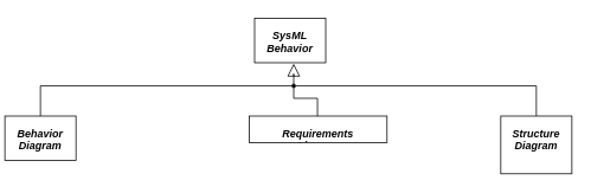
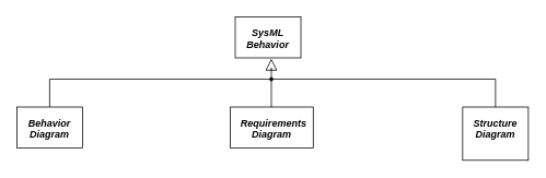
  <mxCell id="0" />
  <mxCell id="1" parent="0" />
  <mxCell id="2" value="&lt;p style=&quot;margin: 13px&quot;&gt;&lt;b&gt;&lt;i&gt;SysML Behavior&lt;/i&gt;&lt;/b&gt;&lt;/p&gt;" style="shape=rect;html=1;overflow=fill;whiteSpace=wrap;align=center;" parent="1" vertex="1"><mxGeometry x="286" y="20" width="80" height="50" as="geometry" /></mxCell>
- <mxCell id="3" value="&lt;p style=&quot;margin: 13px&quot;&gt;&lt;b&gt;&lt;i&gt;Behavior Diagram&lt;/i&gt;&lt;/b&gt;&lt;/p&gt;" style="shape=rect;html=1;overflow=fill;whiteSpace=wrap;align=center;" parent="1" vertex="1"><mxGeometry x="5" y="130" width="80" height="50" as="geometry" /></mxCell>
- <mxCell id="4" value="&lt;p style=&quot;margin: 13px&quot;&gt;&lt;b&gt;&lt;i&gt;Requirements Diagram&lt;/i&gt;&lt;/b&gt;&lt;/p&gt;" style="shape=rect;html=1;overflow=fill;whiteSpace=wrap;align=center;" parent="1" vertex="1"><mxGeometry x="280" y="130" width="155" height="30" as="geometry" /></mxCell>
+ <mxCell id="3" value="&lt;p style=&quot;margin: 13px&quot;&gt;&lt;b&gt;&lt;i&gt;Behavior Diagram&lt;/i&gt;&lt;/b&gt;&lt;/p&gt;" style="shape=rect;html=1;overflow=fill;whiteSpace=wrap;align=center;" parent="1" vertex="1"><mxGeometry x="20" y="130" width="80" height="50" as="geometry" /></mxCell>
+ <mxCell id="4" value="&lt;p style=&quot;margin: 13px&quot;&gt;&lt;b&gt;&lt;i&gt;Requirements Diagram&lt;/i&gt;&lt;/b&gt;&lt;/p&gt;" style="shape=rect;html=1;overflow=fill;whiteSpace=wrap;align=center;" parent="1" vertex="1"><mxGeometry x="280" y="130" width="101" height="50" as="geometry" /></mxCell>
  <mxCell id="5" value="&lt;p style=&quot;margin: 13px&quot;&gt;&lt;b&gt;&lt;i&gt;Structure Diagram&lt;/i&gt;&lt;/b&gt;&lt;/p&gt;" style="shape=rect;html=1;overflow=fill;whiteSpace=wrap;align=center;" parent="1" vertex="1"><mxGeometry x="563" y="130" width="80" height="65" as="geometry" /></mxCell>
  <mxCell id="6" value="" style="verticalAlign=bottom;html=1;ellipse;fillColor=#000000;strokeColor=#000000;" parent="1" vertex="1"><mxGeometry x="328" y="94" width="4" height="4" as="geometry" /></mxCell>
  <mxCell id="7" value="" style="edgeStyle=elbowEdgeStyle;html=1;endSize=12;endArrow=block;endFill=0;elbow=horizontal;rounded=0;" parent="1" source="6" edge="1"><mxGeometry x="1" relative="1" as="geometry"><mxPoint x="330" y="71" as="targetPoint" /></mxGeometry></mxCell>
  <mxCell id="8" value="" style="edgeStyle=elbowEdgeStyle;html=1;elbow=vertical;verticalAlign=bottom;endArrow=none;rounded=0;entryX=0.5;entryY=0;entryDx=0;entryDy=0;" parent="1" source="6" target="5" edge="1"><mxGeometry x="1" relative="1" as="geometry"><mxPoint x="400" y="121" as="targetPoint" /><Array as="points"><mxPoint x="480" y="96" /></Array></mxGeometry></mxCell>
  <mxCell id="9" value="" style="edgeStyle=elbowEdgeStyle;html=1;elbow=vertical;verticalAlign=bottom;endArrow=none;rounded=0;entryX=0.5;entryY=0;entryDx=0;entryDy=0;" parent="1" source="6" target="3" edge="1"><mxGeometry x="1" relative="1" as="geometry"><mxPoint x="260" y="121" as="targetPoint" /><Array as="points"><mxPoint x="210" y="96" /></Array></mxGeometry></mxCell>
  <mxCell id="10" value="" style="edgeStyle=elbowEdgeStyle;html=1;elbow=vertical;verticalAlign=bottom;endArrow=none;rounded=0;entryX=0.495;entryY=0.003;entryDx=0;entryDy=0;exitX=0.505;exitY=0.801;exitDx=0;exitDy=0;exitPerimeter=0;entryPerimeter=0;" parent="1" source="6" target="4" edge="1"><mxGeometry x="1" relative="1" as="geometry"><mxPoint x="613" y="140" as="targetPoint" /><mxPoint x="342" y="106" as="sourcePoint" /><Array as="points"><mxPoint x="350" y="110" /></Array></mxGeometry></mxCell>
